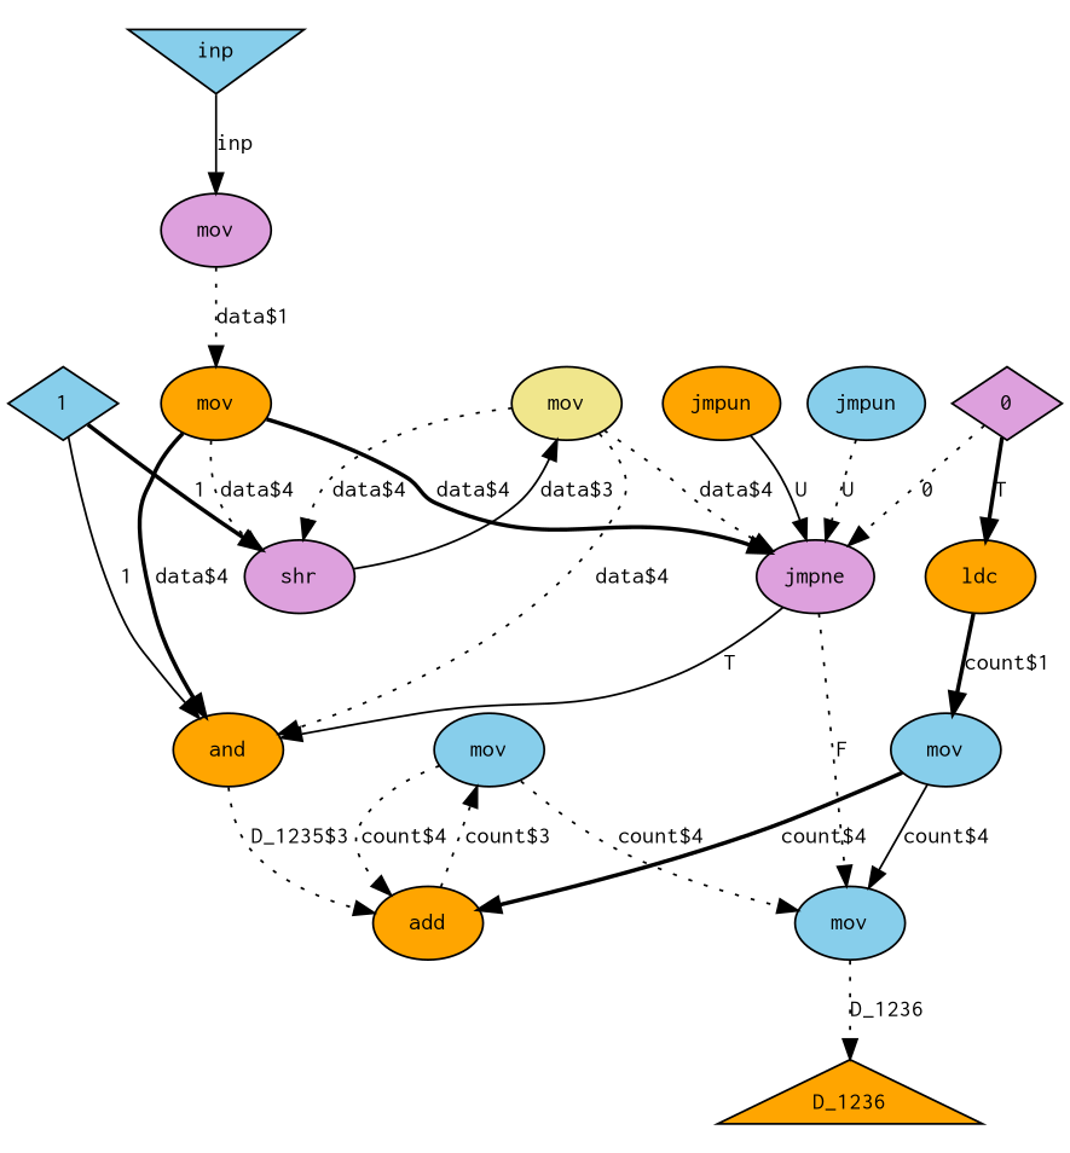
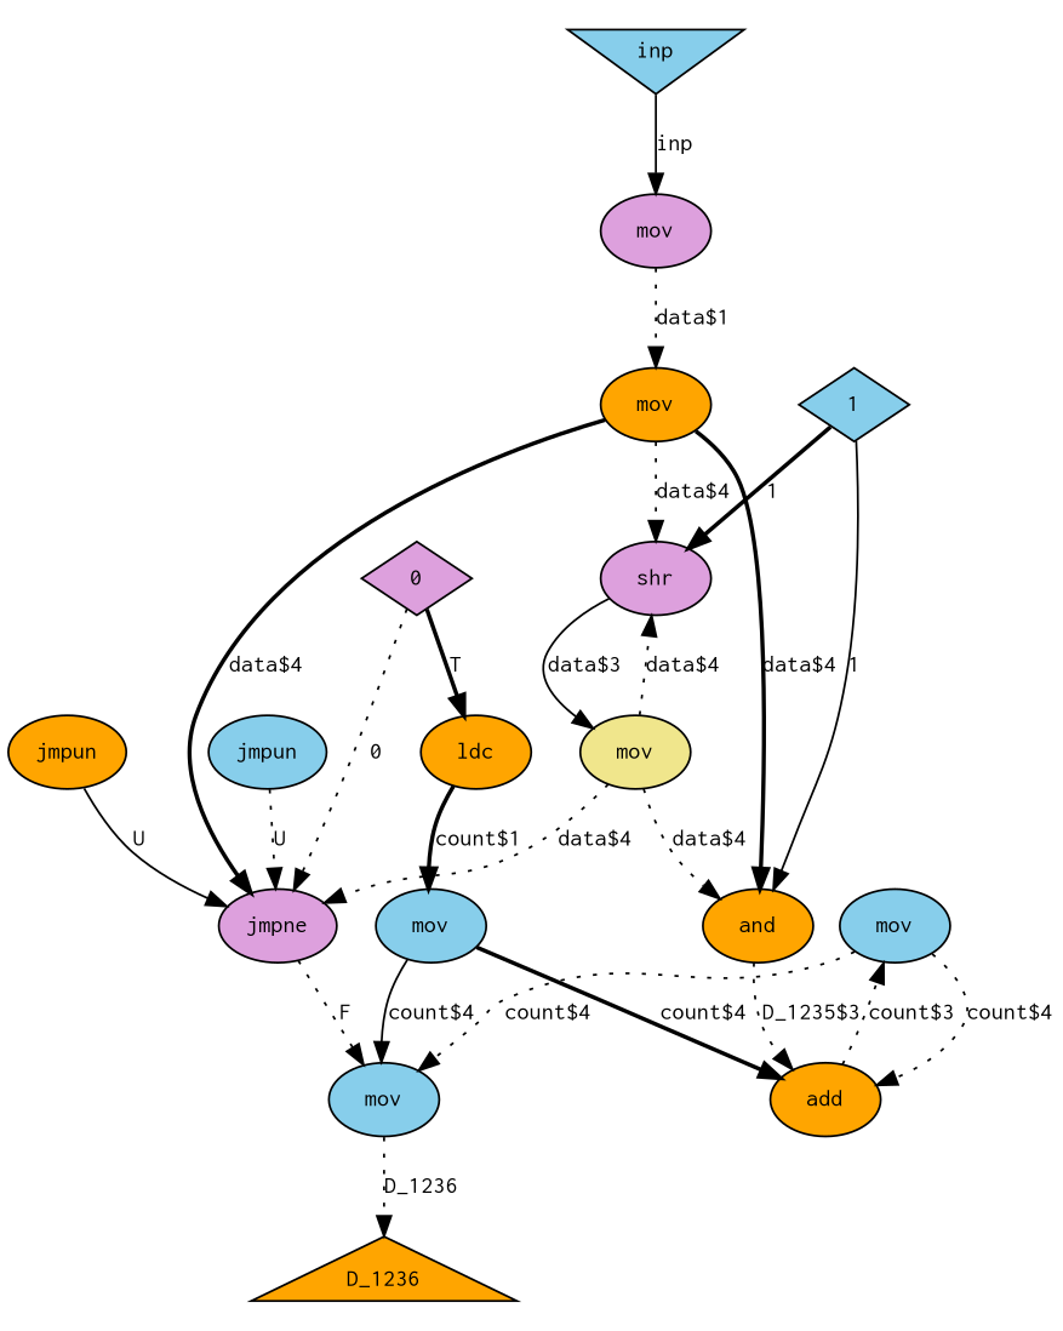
  digraph {
    nodesep=0.175
    rankdir=TB
    node [argix=-1 dataspec=na fillcolor=orange fontname=Courier fontsize=12 ntype=operation shape=ellipse style=filled]
    edge [argix=-1 dataspec=s32 etype=D fontname=Courier fontsize=12 order=1 style=dotted vtype=localvar]
    n1 [argix=0 dataspec=s32 label=D_1236 ntype=outvar shape=triangle]
    n2 [label=add]
    n3 [fillcolor=skyblue label=mov]
    n4 [fillcolor=skyblue label=mov]
    n5 [label=and]
    n6 [dataspec=s32 fillcolor=plum label=0 ntype=constant shape=diamond]
    n7 [fillcolor=plum label=jmpne]
    n8 [label=ldc]
    n9 [fillcolor=skyblue label=mov]
    n10 [dataspec=s32 fillcolor=skyblue label=1 ntype=constant shape=diamond]
    n11 [fillcolor=plum label=shr]
    n12 [fillcolor=khaki label=mov]
    n13 [argix=0 dataspec=s32 fillcolor=skyblue label=inp ntype=invar shape=invtriangle]
    n14 [fillcolor=plum label=mov]
    n15 [label=mov]
    n16 [fillcolor=skyblue label=jmpun]
    n17 [label=jmpun]
    n2 -> n3 [argix=2 label="count$3"]
    n3 -> n2 [label="count$4" order=2]
    n3 -> n4 [label="count$4"]
    n4 -> n1 [label=D_1236 vtype=outarg]
    n5 -> n2 [label="D_1235$3"]
    n6 -> n7 [label=0 order=2 vtype=globalvar]
    n6 -> n8 [label=T style=bold vtype=globalvar]
    n7 -> n4 [dataspec=u1 etype=F label=F order=2 vtype=""]
-   n7 -> n5 [dataspec=u1 etype=T label=T style=solid vtype=""]
    n8 -> n9 [argix=1 label="count$1" style=bold]
    n9 -> n2 [label="count$4" order=2 style=bold]
    n9 -> n4 [label="count$4" style=solid]
    n10 -> n5 [label=1 order=2 style=solid vtype=globalvar]
    n10 -> n11 [label=1 order=2 style=bold vtype=globalvar]
    n11 -> n12 [argix=2 label="data$3" style=solid]
    n12 -> n5 [label="data$4"]
    n12 -> n7 [label="data$4"]
    n12 -> n11 [label="data$4"]
    n13 -> n14 [label=inp style=solid vtype=inarg]
    n14 -> n15 [argix=1 label="data$1"]
    n15 -> n5 [label="data$4" style=bold]
    n15 -> n7 [label="data$4" style=bold]
    n15 -> n11 [label="data$4"]
    n16 -> n7 [dataspec=u1 etype=U label=U vtype=""]
    n17 -> n7 [dataspec=u1 etype=U label=U style=solid vtype=""]
  }
